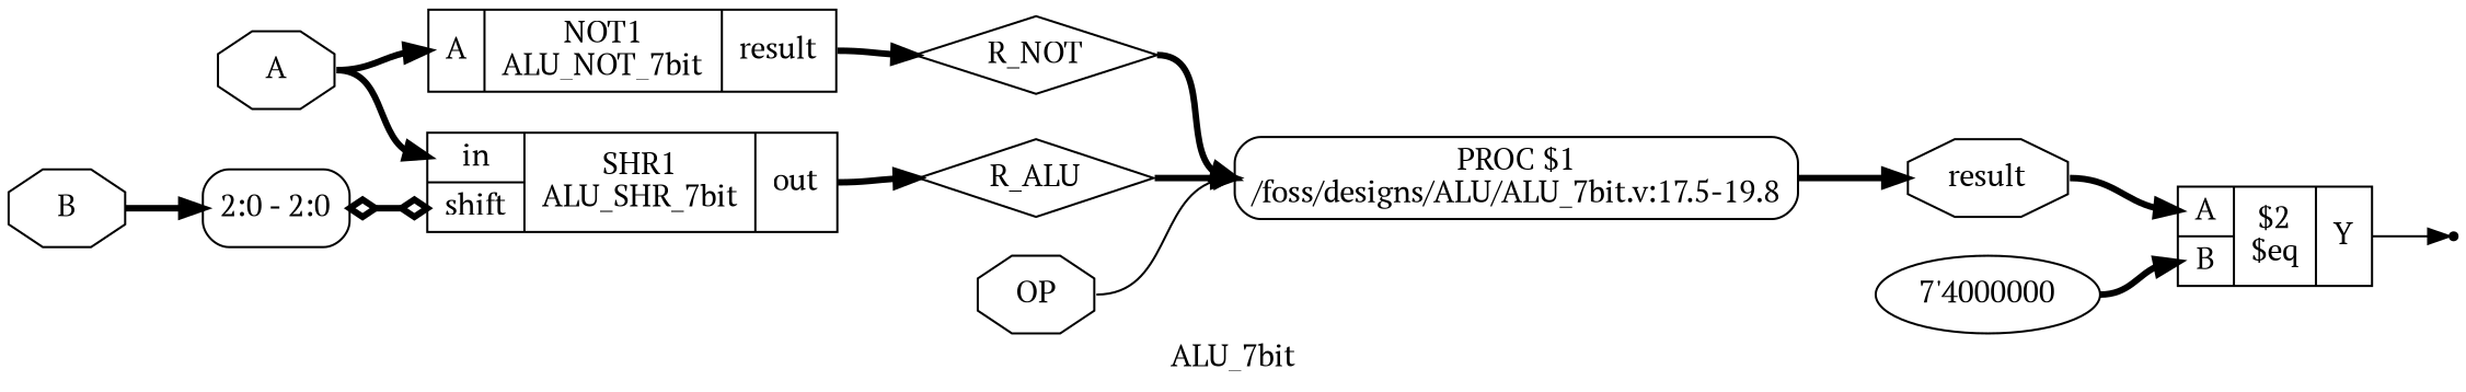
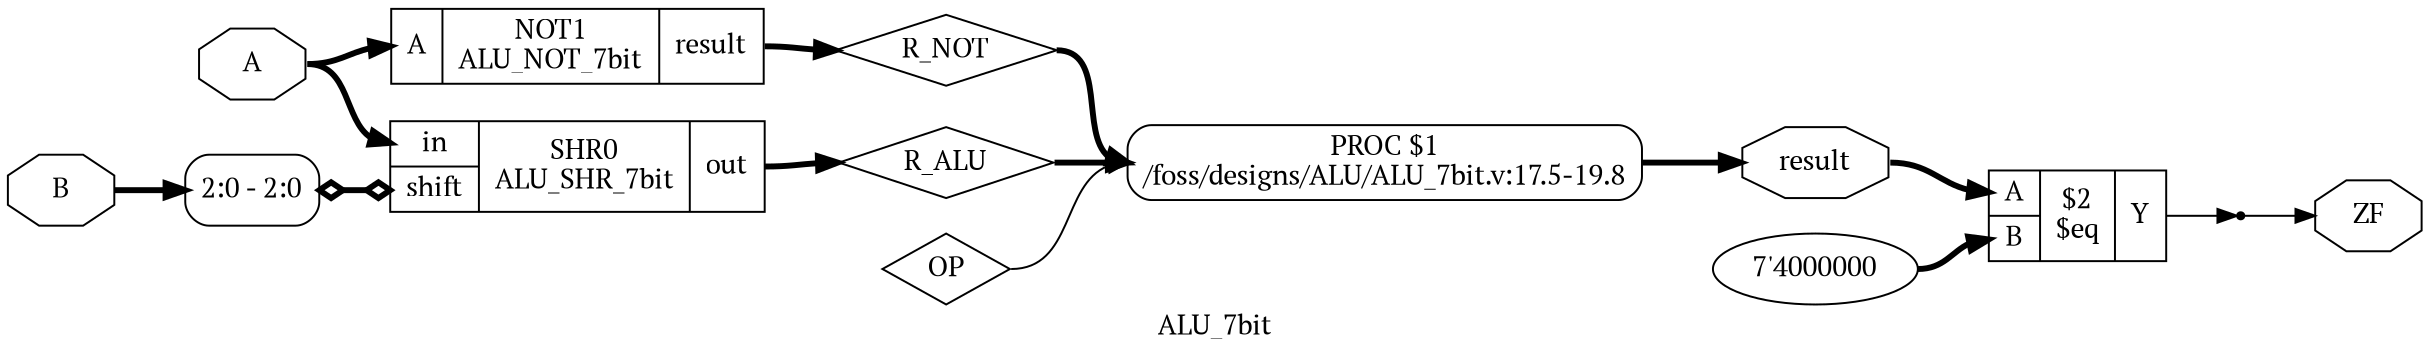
  digraph {
    fontname="PT Serif"
    label=ALU_7bit
    rankdir=LR
    remincross=true
    node [color=black fontcolor=black fontname="PT Serif" shape=octagon]
    edge [color=black fontcolor=black fontname="PT Serif" headport=w style="setlinewidth(3)" tailport=e]
    n1 [label=R_ALU shape=diamond]
    n2 [label="PROC $1\n/foss/designs/ALU/ALU_7bit.v:17.5-19.8" shape=box style=rounded color="" fontcolor=""]
    n3 [label=result]
    n4 [label=R_NOT shape=diamond]
+   n5 [label=ZF]
    n6 [label="{{<p10> A|<p9> B}|$2\n$eq|{<p11> Y}}" shape=record color="" fontcolor=""]
    x3 [shape=point color="" fontcolor=""]
-   n8 [label=OP]
+   n8 [label=OP shape=diamond]
    n9 [label=B]
    n10 [label="<s0> 2:0 - 2:0 " shape=record style=rounded]
-   n11 [label="{{<p13> in|<p14> shift}|SHR1\nALU_SHR_7bit|{<p15> out}}" shape=record color="" fontcolor=""]
+   n11 [label="{{<p13> in|<p14> shift}|SHR0\nALU_SHR_7bit|{<p15> out}}" shape=record color="" fontcolor=""]
    n12 [label=A]
    n13 [label="{{<p10> A}|NOT1\nALU_NOT_7bit|{<p7> result}}" shape=record color="" fontcolor=""]
    n14 [label="7'4000000" color="" fontcolor="" shape=""]
    n1 -> n2
    n2 -> n3
    n3 -> n6 [headport="p10:w"]
    n4 -> n2
    n6 -> x3 [tailport="p11:e" style=""]
+   x3 -> n5 [style=""]
    n8 -> n2 [style=""]
    n9 -> n10 [headport="s0:w"]
    n10 -> n11 [arrowhead=odiamond arrowtail=odiamond dir=both headport="p14:w"]
    n11 -> n1 [tailport="p15:e"]
    n12 -> n11 [headport="p13:w"]
    n12 -> n13 [headport="p10:w"]
    n13 -> n4 [tailport="p7:e"]
    n14 -> n6 [headport="p9:w"]
  }
